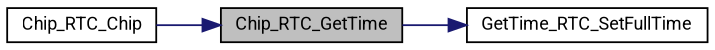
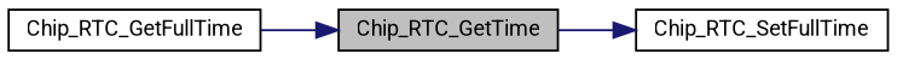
  digraph {
    fontname=Roboto
    rankdir=LR
    node [color=black fillcolor=white fontname=Roboto fontsize=10 shape=record style=filled]
    edge [color=midnightblue fontname=Roboto fontsize=10 labelfontname=FreeSans labelfontsize=10 style=solid]
    n1 [fillcolor=grey75 fontcolor=black height=0.2 label=Chip_RTC_GetTime width=0.4]
-   n2 [height=0.2 label=GetTime_RTC_SetFullTime width=0.4]
-   n3 [height=0.2 label=Chip_RTC_Chip width=0.4]
+   n2 [height=0.2 label=Chip_RTC_SetFullTime width=0.4]
+   n3 [height=0.2 label=Chip_RTC_GetFullTime width=0.4]
    n1 -> n2
    n3 -> n1
  }
